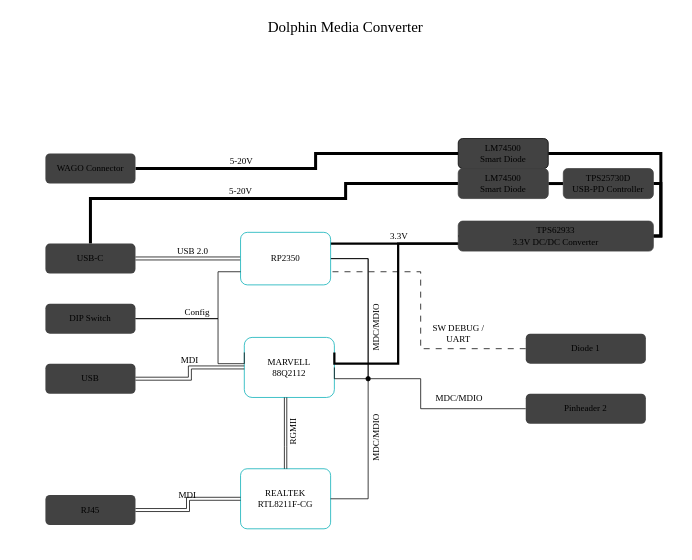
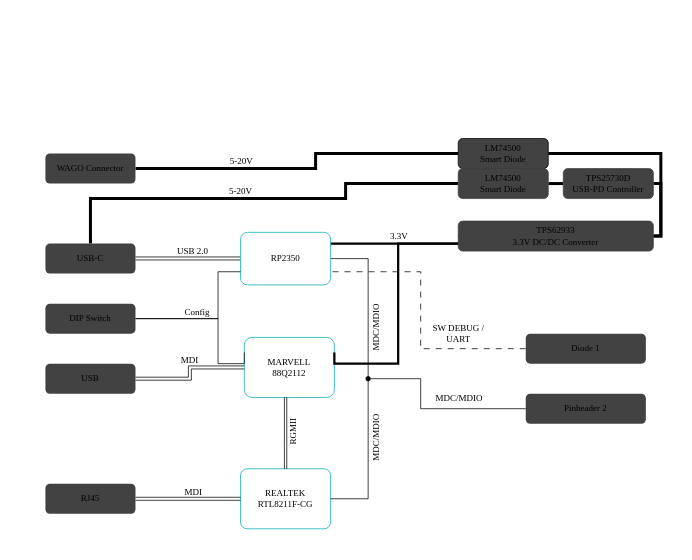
  <mxCell id="0" />
  <mxCell id="1" parent="0" />
  <mxCell id="2" value="" style="rounded=1;whiteSpace=wrap;html=1;strokeColor=none;arcSize=4;fontFamily=Bosch Sans;" vertex="1" parent="1"><mxGeometry x="660" y="404" width="240" height="200" as="geometry" /></mxCell>
  <mxCell id="3" value="" style="rounded=1;whiteSpace=wrap;html=1;strokeColor=none;arcSize=4;fontFamily=Bosch Sans;" vertex="1" parent="1"><mxGeometry x="580" y="164" width="320" height="200" as="geometry" /></mxCell>
  <mxCell id="4" value="" style="rounded=1;whiteSpace=wrap;html=1;strokeColor=none;arcSize=4;fontFamily=Bosch Sans;" vertex="1" parent="1"><mxGeometry x="20" y="164" width="200" height="560" as="geometry" /></mxCell>
- <mxCell id="5" value="&lt;font style=&quot;font-size: 20px;&quot;&gt;Dolphin Media Converter&lt;/font&gt;" style="text;html=1;align=center;verticalAlign=middle;whiteSpace=wrap;rounded=0;fontFamily=Bosch Sans;" vertex="1" parent="1"><mxGeometry x="315" y="20" width="290" height="30" as="geometry" /></mxCell>
  <mxCell id="6" style="edgeStyle=orthogonalEdgeStyle;rounded=0;orthogonalLoop=1;jettySize=auto;html=1;entryX=0;entryY=0.5;entryDx=0;entryDy=0;fontFamily=Bosch Sans;fontSize=12;fontColor=default;strokeWidth=4;strokeColor=light-dark(#000000,#E20014);endArrow=none;startFill=0;" edge="1" parent="1" source="7" target="34"><mxGeometry relative="1" as="geometry"><Array as="points"><mxPoint x="120" y="264" /><mxPoint x="460" y="264" /><mxPoint x="460" y="244" /></Array></mxGeometry></mxCell>
  <mxCell id="7" value="USB-C" style="rounded=1;whiteSpace=wrap;html=1;strokeColor=none;fillColor=light-dark(#424242,#222222);fontFamily=Bosch Sans;" vertex="1" parent="1"><mxGeometry x="60" y="324" width="120" height="40" as="geometry" /></mxCell>
- <mxCell id="8" value="RJ45" style="rounded=1;whiteSpace=wrap;html=1;strokeColor=none;fillColor=light-dark(#424242,#222222);fontFamily=Bosch Sans;" vertex="1" parent="1"><mxGeometry x="60" y="659" width="120" height="40" as="geometry" /></mxCell>
+ <mxCell id="8" value="RJ45" style="rounded=1;whiteSpace=wrap;html=1;strokeColor=none;fillColor=light-dark(#424242,#222222);fontFamily=Bosch Sans;" vertex="1" parent="1"><mxGeometry x="60" y="644" width="120" height="40" as="geometry" /></mxCell>
  <mxCell id="9" value="DIP Switch" style="rounded=1;whiteSpace=wrap;html=1;fillColor=light-dark(#424242,#222222);strokeColor=none;fontFamily=Bosch Sans;" vertex="1" parent="1"><mxGeometry x="60" y="404" width="120" height="40" as="geometry" /></mxCell>
  <mxCell id="10" style="edgeStyle=orthogonalEdgeStyle;rounded=0;orthogonalLoop=1;jettySize=auto;html=1;entryX=0;entryY=0.5;entryDx=0;entryDy=0;fontFamily=Bosch Sans;fontSize=12;fontColor=default;strokeWidth=4;strokeColor=light-dark(#000000,#E20014);endArrow=none;startFill=0;" edge="1" parent="1" source="12" target="32"><mxGeometry relative="1" as="geometry"><Array as="points"><mxPoint x="420" y="224" /><mxPoint x="420" y="204" /></Array></mxGeometry></mxCell>
  <mxCell id="11" value="5-20V" style="edgeLabel;html=1;align=center;verticalAlign=middle;resizable=0;points=[];rounded=1;arcSize=4;fontFamily=Bosch Sans;fontSize=12;fontColor=default;fillColor=default;labelBackgroundColor=none;direction=south;" vertex="1" connectable="0" parent="10"><mxGeometry x="-0.379" relative="1" as="geometry"><mxPoint y="-10" as="offset" /></mxGeometry></mxCell>
  <mxCell id="12" value="WAGO Connector" style="rounded=1;whiteSpace=wrap;html=1;fillColor=light-dark(#424242,#222222);strokeColor=none;fontFamily=Bosch Sans;" vertex="1" parent="1"><mxGeometry x="60" y="204" width="120" height="40" as="geometry" /></mxCell>
  <mxCell id="13" value="USB" style="rounded=1;whiteSpace=wrap;html=1;fillColor=light-dark(#424242,#222222);strokeColor=none;fontFamily=Bosch Sans;" vertex="1" parent="1"><mxGeometry x="60" y="484" width="120" height="40" as="geometry" /></mxCell>
  <mxCell id="14" value="" style="rounded=1;whiteSpace=wrap;html=1;strokeColor=none;arcSize=4;fontFamily=Bosch Sans;" vertex="1" parent="1"><mxGeometry x="300" y="284" width="160" height="120" as="geometry" /></mxCell>
  <mxCell id="15" value="" style="rounded=1;whiteSpace=wrap;html=1;strokeColor=none;arcSize=4;fontFamily=Bosch Sans;" vertex="1" parent="1"><mxGeometry x="300" y="444" width="160" height="120" as="geometry" /></mxCell>
  <mxCell id="16" value="MARVELL&lt;div&gt;88Q2112&lt;/div&gt;" style="rounded=1;whiteSpace=wrap;html=1;strokeColor=light-dark(#00ADB4, #e20014);fillColor=default;arcSize=13;fontFamily=Bosch Sans;" vertex="1" parent="1"><mxGeometry x="325" y="449" width="120" height="80" as="geometry" /></mxCell>
  <mxCell id="17" value="" style="rounded=1;whiteSpace=wrap;html=1;strokeColor=none;arcSize=4;fontFamily=Bosch Sans;" vertex="1" parent="1"><mxGeometry x="300" y="604" width="160" height="120" as="geometry" /></mxCell>
  <mxCell id="18" value="REALTEK&lt;div&gt;RTL8211F-CG&lt;/div&gt;" style="rounded=1;whiteSpace=wrap;html=1;strokeColor=light-dark(#00ADB4, #008ed0);fillColor=default;arcSize=11;fontFamily=Bosch Sans;" vertex="1" parent="1"><mxGeometry x="320" y="624" width="120" height="80" as="geometry" /></mxCell>
  <mxCell id="19" style="edgeStyle=orthogonalEdgeStyle;rounded=0;orthogonalLoop=1;jettySize=auto;html=1;entryX=0.5;entryY=0;entryDx=0;entryDy=0;fontFamily=Bosch Sans;fontSize=12;fontColor=default;shape=link;width=3.2;" edge="1" parent="1" source="16" target="18"><mxGeometry relative="1" as="geometry"><Array as="points"><mxPoint x="380" y="594" /><mxPoint x="380" y="594" /></Array></mxGeometry></mxCell>
  <mxCell id="20" value="RGMII" style="edgeLabel;html=1;align=center;verticalAlign=middle;resizable=0;points=[];rounded=1;arcSize=4;fontFamily=Bosch Sans;fontSize=12;fontColor=default;fillColor=default;labelBackgroundColor=none;horizontal=0;" vertex="1" connectable="0" parent="19"><mxGeometry x="-0.188" y="-1" relative="1" as="geometry"><mxPoint x="11" y="8" as="offset" /></mxGeometry></mxCell>
- <mxCell id="21" style="edgeStyle=orthogonalEdgeStyle;rounded=0;orthogonalLoop=1;jettySize=auto;html=1;entryX=1;entryY=0.5;entryDx=0;entryDy=0;fontFamily=Bosch Sans;fontSize=12;fontColor=default;endArrow=none;startFill=0;" edge="1" parent="1" source="41" target="16"><mxGeometry relative="1" as="geometry"><Array as="points"><mxPoint x="490" y="344" /><mxPoint x="490" y="504" /></Array></mxGeometry></mxCell>
  <mxCell id="22" style="edgeStyle=orthogonalEdgeStyle;rounded=0;orthogonalLoop=1;jettySize=auto;html=1;entryX=1;entryY=0.5;entryDx=0;entryDy=0;fontFamily=Bosch Sans;fontSize=12;fontColor=default;endArrow=none;startFill=0;" edge="1" parent="1" source="41" target="18"><mxGeometry relative="1" as="geometry"><Array as="points"><mxPoint x="490" y="344" /><mxPoint x="490" y="664" /></Array></mxGeometry></mxCell>
  <mxCell id="23" value="MDC/MDIO" style="edgeLabel;html=1;align=center;verticalAlign=middle;resizable=0;points=[];rounded=1;arcSize=4;fontFamily=Bosch Sans;fontSize=12;fontColor=default;fillColor=default;labelBackgroundColor=none;horizontal=0;" vertex="1" connectable="0" parent="22"><mxGeometry x="-0.341" y="1" relative="1" as="geometry"><mxPoint x="9" y="5" as="offset" /></mxGeometry></mxCell>
  <mxCell id="24" value="MDC/MDIO" style="edgeLabel;html=1;align=center;verticalAlign=middle;resizable=0;points=[];rounded=1;arcSize=4;fontFamily=Bosch Sans;fontSize=12;fontColor=default;fillColor=default;labelBackgroundColor=none;horizontal=0;" vertex="1" connectable="0" parent="1"><mxGeometry x="500.004" y="584.003" as="geometry" /></mxCell>
  <mxCell id="25" style="edgeStyle=orthogonalEdgeStyle;rounded=0;orthogonalLoop=1;jettySize=auto;html=1;fontFamily=Bosch Sans;fontSize=12;fontColor=default;shape=link;" edge="1" parent="1" source="8" target="18"><mxGeometry relative="1" as="geometry" /></mxCell>
  <mxCell id="26" value="MDI" style="edgeLabel;html=1;align=center;verticalAlign=middle;resizable=0;points=[];rounded=1;arcSize=4;fontFamily=Bosch Sans;fontSize=12;fontColor=default;fillColor=default;labelBackgroundColor=none;" vertex="1" connectable="0" parent="25"><mxGeometry x="0.067" y="3" relative="1" as="geometry"><mxPoint x="1" y="-7" as="offset" /></mxGeometry></mxCell>
  <mxCell id="27" style="edgeStyle=orthogonalEdgeStyle;rounded=0;orthogonalLoop=1;jettySize=auto;html=1;entryX=0;entryY=0.5;entryDx=0;entryDy=0;fontFamily=Bosch Sans;fontSize=12;fontColor=default;shape=link;" edge="1" parent="1" source="13" target="16"><mxGeometry relative="1" as="geometry" /></mxCell>
  <mxCell id="28" value="MDI" style="edgeLabel;html=1;align=center;verticalAlign=middle;resizable=0;points=[];rounded=1;arcSize=4;fontFamily=Bosch Sans;fontSize=12;fontColor=default;fillColor=default;labelBackgroundColor=none;" vertex="1" connectable="0" parent="27"><mxGeometry x="0.099" y="-2" relative="1" as="geometry"><mxPoint x="-2" y="-12" as="offset" /></mxGeometry></mxCell>
  <mxCell id="29" style="edgeStyle=orthogonalEdgeStyle;rounded=0;orthogonalLoop=1;jettySize=auto;html=1;entryX=0;entryY=0.5;entryDx=0;entryDy=0;fontFamily=Bosch Sans;fontSize=12;fontColor=default;shape=link;" edge="1" parent="1"><mxGeometry relative="1" as="geometry"><mxPoint x="180" y="343.81" as="sourcePoint" /><mxPoint x="320" y="343.81" as="targetPoint" /></mxGeometry></mxCell>
  <mxCell id="30" value="USB 2.0" style="edgeLabel;html=1;align=center;verticalAlign=middle;resizable=0;points=[];rounded=1;arcSize=4;fontFamily=Bosch Sans;fontSize=12;fontColor=default;fillColor=default;labelBackgroundColor=none;" vertex="1" connectable="0" parent="29"><mxGeometry x="0.099" y="-2" relative="1" as="geometry"><mxPoint x="-2" y="-12" as="offset" /></mxGeometry></mxCell>
  <mxCell id="31" style="edgeStyle=orthogonalEdgeStyle;rounded=0;orthogonalLoop=1;jettySize=auto;html=1;entryX=1;entryY=0.5;entryDx=0;entryDy=0;fontFamily=Bosch Sans;fontSize=12;fontColor=default;strokeColor=light-dark(#000000,#E20014);strokeWidth=4;endArrow=none;startFill=0;" edge="1" parent="1" source="32" target="40"><mxGeometry relative="1" as="geometry"><Array as="points"><mxPoint x="880" y="204" /><mxPoint x="880" y="314" /></Array></mxGeometry></mxCell>
  <mxCell id="32" value="&lt;span style=&quot;text-align: left;&quot;&gt;LM74500&lt;/span&gt;&lt;div&gt;&lt;span style=&quot;text-align: left;&quot;&gt;Smart Diode&lt;/span&gt;&lt;/div&gt;" style="rounded=1;whiteSpace=wrap;html=1;fillColor=light-dark(#424242,#222222);strokeColor=light-dark(#000000, #121212);fontFamily=Bosch Sans;" vertex="1" parent="1"><mxGeometry x="610" y="184" width="120" height="40" as="geometry" /></mxCell>
  <mxCell id="33" style="edgeStyle=orthogonalEdgeStyle;rounded=0;orthogonalLoop=1;jettySize=auto;html=1;exitX=1;exitY=0.5;exitDx=0;exitDy=0;entryX=0;entryY=0.5;entryDx=0;entryDy=0;fontFamily=Bosch Sans;fontSize=12;fontColor=default;endArrow=none;startFill=0;strokeColor=light-dark(#000000,#E20014);strokeWidth=4;" edge="1" parent="1" source="34" target="36"><mxGeometry relative="1" as="geometry" /></mxCell>
  <mxCell id="34" value="&lt;span style=&quot;text-align: left;&quot;&gt;LM74500&lt;/span&gt;&lt;div&gt;&lt;span style=&quot;text-align: left;&quot;&gt;Smart Diode&lt;/span&gt;&lt;/div&gt;" style="rounded=1;whiteSpace=wrap;html=1;fillColor=light-dark(#424242,#222222);strokeColor=light-dark(#424242, #121212);fontFamily=Bosch Sans;" vertex="1" parent="1"><mxGeometry x="610" y="224" width="120" height="40" as="geometry" /></mxCell>
  <mxCell id="35" style="edgeStyle=orthogonalEdgeStyle;rounded=0;orthogonalLoop=1;jettySize=auto;html=1;entryX=1;entryY=0.5;entryDx=0;entryDy=0;fontFamily=Bosch Sans;fontSize=12;fontColor=default;strokeColor=light-dark(#000000,#E20014);endArrow=none;startFill=0;strokeWidth=4;" edge="1" parent="1" source="36" target="40"><mxGeometry relative="1" as="geometry"><Array as="points"><mxPoint x="880" y="244" /><mxPoint x="880" y="314" /></Array></mxGeometry></mxCell>
  <mxCell id="36" value="&lt;div style=&quot;&quot;&gt;&lt;span style=&quot;background-color: transparent;&quot;&gt;TPS25730D&lt;/span&gt;&lt;/div&gt;&lt;div style=&quot;&quot;&gt;&lt;span style=&quot;background-color: transparent; color: light-dark(rgb(0, 0, 0), rgb(255, 255, 255));&quot;&gt;USB-PD Controller&lt;/span&gt;&lt;/div&gt;" style="rounded=1;whiteSpace=wrap;html=1;fillColor=light-dark(#424242,#222222);strokeColor=light-dark(#424242, #121212);align=center;fontFamily=Bosch Sans;" vertex="1" parent="1"><mxGeometry x="750" y="224" width="120" height="40" as="geometry" /></mxCell>
  <mxCell id="37" style="edgeStyle=orthogonalEdgeStyle;rounded=0;orthogonalLoop=1;jettySize=auto;html=1;entryX=1;entryY=0.25;entryDx=0;entryDy=0;fontFamily=Bosch Sans;fontSize=12;fontColor=default;strokeWidth=3;strokeColor=light-dark(#000000, #78be20);endArrow=none;startFill=0;" edge="1" parent="1" source="40" target="16"><mxGeometry relative="1" as="geometry"><Array as="points"><mxPoint x="530" y="324" /><mxPoint x="530" y="484" /></Array></mxGeometry></mxCell>
  <mxCell id="38" style="edgeStyle=orthogonalEdgeStyle;rounded=0;orthogonalLoop=1;jettySize=auto;html=1;exitX=0;exitY=0.5;exitDx=0;exitDy=0;entryX=1;entryY=0.25;entryDx=0;entryDy=0;fontFamily=Bosch Sans;fontSize=12;fontColor=default;strokeColor=light-dark(#000000,#78BE20);strokeWidth=3;endArrow=none;startFill=0;" edge="1" parent="1" source="40" target="41"><mxGeometry relative="1" as="geometry"><Array as="points"><mxPoint x="620" y="314" /><mxPoint x="620" y="324" /><mxPoint x="430" y="324" /><mxPoint x="430" y="327" /></Array></mxGeometry></mxCell>
  <mxCell id="39" value="3.3V" style="edgeLabel;html=1;align=center;verticalAlign=middle;resizable=0;points=[];rounded=1;arcSize=4;fontFamily=Bosch Sans;fontSize=12;fontColor=default;fillColor=default;labelBackgroundColor=none;" vertex="1" connectable="0" parent="38"><mxGeometry x="0.108" relative="1" as="geometry"><mxPoint x="13" y="-10" as="offset" /></mxGeometry></mxCell>
  <mxCell id="40" value="&lt;div style=&quot;&quot;&gt;&lt;span style=&quot;text-align: left;&quot;&gt;TPS62933&lt;/span&gt;&lt;/div&gt;&lt;div style=&quot;&quot;&gt;3.3V DC/DC Converter&lt;/div&gt;" style="rounded=1;whiteSpace=wrap;html=1;fillColor=light-dark(#424242,#222222);strokeColor=light-dark(#424242, #121212);align=center;fontFamily=Bosch Sans;" vertex="1" parent="1"><mxGeometry x="610" y="294" width="260" height="40" as="geometry" /></mxCell>
  <mxCell id="41" value="RP2350" style="rounded=1;whiteSpace=wrap;html=1;strokeColor=light-dark(#00ADB4, #b90276);fillColor=default;arcSize=13;fontFamily=Bosch Sans;" vertex="1" parent="1"><mxGeometry x="320" y="309" width="120" height="70" as="geometry" /></mxCell>
  <mxCell id="42" value="5-20V" style="edgeLabel;html=1;align=center;verticalAlign=middle;resizable=0;points=[];rounded=1;arcSize=4;fontFamily=Bosch Sans;fontSize=12;fontColor=default;fillColor=default;labelBackgroundColor=none;" vertex="1" connectable="0" parent="1"><mxGeometry x="319.999" y="254" as="geometry" /></mxCell>
  <mxCell id="43" style="edgeStyle=orthogonalEdgeStyle;rounded=0;orthogonalLoop=1;jettySize=auto;html=1;entryX=0;entryY=0.75;entryDx=0;entryDy=0;fontFamily=Bosch Sans;fontSize=12;fontColor=default;endArrow=none;startFill=0;" edge="1" parent="1" source="9" target="41"><mxGeometry relative="1" as="geometry"><Array as="points"><mxPoint x="290" y="424" /><mxPoint x="290" y="361" /></Array></mxGeometry></mxCell>
  <mxCell id="44" style="edgeStyle=orthogonalEdgeStyle;rounded=0;orthogonalLoop=1;jettySize=auto;html=1;entryX=0;entryY=0.25;entryDx=0;entryDy=0;fontFamily=Bosch Sans;fontSize=12;fontColor=default;endArrow=none;startFill=0;" edge="1" parent="1" source="9" target="16"><mxGeometry relative="1" as="geometry"><Array as="points"><mxPoint x="290" y="424" /><mxPoint x="290" y="484" /></Array></mxGeometry></mxCell>
  <mxCell id="45" value="Config" style="edgeLabel;html=1;align=center;verticalAlign=middle;resizable=0;points=[];rounded=1;arcSize=4;fontFamily=Bosch Sans;fontSize=12;fontColor=default;fillColor=default;labelBackgroundColor=none;" vertex="1" connectable="0" parent="44"><mxGeometry x="-0.304" y="1" relative="1" as="geometry"><mxPoint x="4" y="-9" as="offset" /></mxGeometry></mxCell>
  <mxCell id="46" style="edgeStyle=orthogonalEdgeStyle;rounded=0;orthogonalLoop=1;jettySize=auto;html=1;entryX=1;entryY=0.75;entryDx=0;entryDy=0;fontFamily=Bosch Sans;fontSize=12;fontColor=default;dashed=1;dashPattern=8 8;strokeWidth=1;endArrow=none;startFill=0;" edge="1" parent="1" source="47" target="41"><mxGeometry relative="1" as="geometry"><Array as="points"><mxPoint x="560" y="464" /><mxPoint x="560" y="361" /></Array></mxGeometry></mxCell>
  <mxCell id="47" value="Diode 1" style="rounded=1;whiteSpace=wrap;html=1;strokeColor=none;fillColor=light-dark(#424242,#222222);fontFamily=Bosch Sans;" vertex="1" parent="1"><mxGeometry x="700" y="444" width="160" height="40" as="geometry" /></mxCell>
  <mxCell id="48" style="edgeStyle=orthogonalEdgeStyle;rounded=0;orthogonalLoop=1;jettySize=auto;html=1;fontFamily=Bosch Sans;fontSize=12;fontColor=default;endArrow=oval;startFill=0;endFill=1;" edge="1" parent="1" source="49"><mxGeometry relative="1" as="geometry"><mxPoint x="490" y="504" as="targetPoint" /><Array as="points"><mxPoint x="560" y="544" /><mxPoint x="560" y="504" /><mxPoint x="490" y="504" /></Array></mxGeometry></mxCell>
  <mxCell id="49" value="Pinheader 2" style="rounded=1;whiteSpace=wrap;html=1;strokeColor=none;fillColor=light-dark(#424242,#222222);fontFamily=Bosch Sans;" vertex="1" parent="1"><mxGeometry x="700" y="524" width="160" height="40" as="geometry" /></mxCell>
  <mxCell id="50" value="SW DEBUG /&lt;div&gt;UART&lt;/div&gt;" style="text;html=1;align=center;verticalAlign=middle;resizable=0;points=[];autosize=1;strokeColor=none;fillColor=none;fontFamily=Bosch Sans;fontSize=12;fontColor=default;horizontal=1;" vertex="1" parent="1"><mxGeometry x="560" y="424" width="100" height="40" as="geometry" /></mxCell>
  <mxCell id="51" value="MDC/MDIO" style="edgeLabel;html=1;align=center;verticalAlign=middle;resizable=0;points=[];rounded=1;arcSize=4;fontFamily=Bosch Sans;fontSize=12;fontColor=default;fillColor=default;labelBackgroundColor=none;horizontal=1;" vertex="1" connectable="0" parent="1"><mxGeometry x="610" y="529" as="geometry" /></mxCell>
